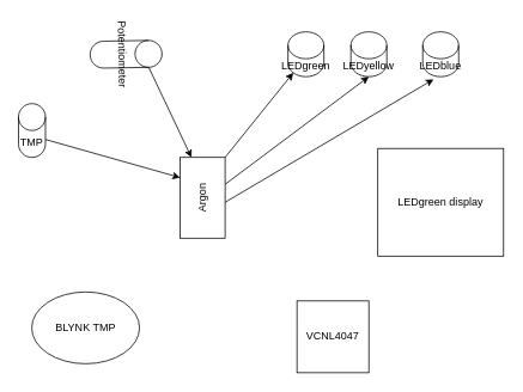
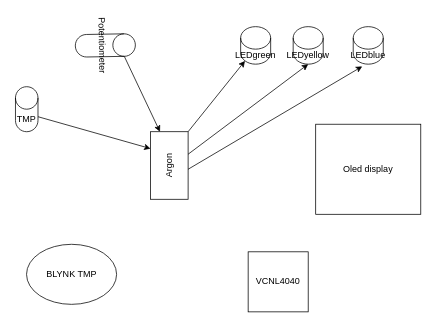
  <mxCell id="0" />
  <mxCell id="1" parent="0" />
  <mxCell id="2" value="Argon" style="rounded=0;whiteSpace=wrap;html=1;rotation=-90;" vertex="1" parent="1"><mxGeometry x="180" y="195" width="90" height="50" as="geometry" /></mxCell>
  <mxCell id="3" value="Potentiometer" style="shape=cylinder3;boundedLbl=1;backgroundOutline=1;size=15;rotation=89;textDirection=ltr;whiteSpace=wrap;html=1;verticalAlign=top;" vertex="1" parent="1"><mxGeometry x="124.74" y="20" width="30" height="80" as="geometry" /></mxCell>
  <mxCell id="4" value="LEDgreen" style="shape=cylinder3;whiteSpace=wrap;html=1;boundedLbl=1;backgroundOutline=1;size=15;" vertex="1" parent="1"><mxGeometry x="320" y="35" width="40" height="50" as="geometry" /></mxCell>
  <mxCell id="5" value="LEDyellow" style="shape=cylinder3;whiteSpace=wrap;html=1;boundedLbl=1;backgroundOutline=1;size=15;" vertex="1" parent="1"><mxGeometry x="390" y="35" width="40" height="50" as="geometry" /></mxCell>
  <mxCell id="6" value="LEDblue" style="shape=cylinder3;whiteSpace=wrap;html=1;boundedLbl=1;backgroundOutline=1;size=15;" vertex="1" parent="1"><mxGeometry x="470" y="35" width="40" height="50" as="geometry" /></mxCell>
- <mxCell id="7" value="LEDgreen display" style="rounded=0;whiteSpace=wrap;html=1;" vertex="1" parent="1"><mxGeometry x="420" y="165" width="140" height="120" as="geometry" /></mxCell>
- <mxCell id="8" value="VCNL4047" style="whiteSpace=wrap;html=1;aspect=fixed;" vertex="1" parent="1"><mxGeometry x="330" y="335" width="80" height="80" as="geometry" /></mxCell>
+ <mxCell id="7" value="Oled display" style="rounded=0;whiteSpace=wrap;html=1;" vertex="1" parent="1"><mxGeometry x="420" y="165" width="140" height="120" as="geometry" /></mxCell>
+ <mxCell id="8" value="VCNL4040" style="whiteSpace=wrap;html=1;aspect=fixed;" vertex="1" parent="1"><mxGeometry x="330" y="335" width="80" height="80" as="geometry" /></mxCell>
  <mxCell id="9" value="TMP" style="shape=cylinder3;whiteSpace=wrap;html=1;boundedLbl=1;backgroundOutline=1;size=15;" vertex="1" parent="1"><mxGeometry x="20" y="115" width="30" height="60" as="geometry" /></mxCell>
  <mxCell id="10" value="BLYNK TMP" style="ellipse;whiteSpace=wrap;html=1;" vertex="1" parent="1"><mxGeometry x="34.74" y="325" width="120" height="80" as="geometry" /></mxCell>
  <mxCell id="11" value="" style="endArrow=classic;html=1;rounded=0;entryX=1;entryY=0.25;entryDx=0;entryDy=0;exitX=1;exitY=0;exitDx=0;exitDy=15;exitPerimeter=0;" edge="1" parent="1" source="3" target="2"><mxGeometry width="50" height="50" relative="1" as="geometry"><mxPoint x="180" y="85" as="sourcePoint" /><mxPoint x="230" y="35" as="targetPoint" /></mxGeometry></mxCell>
  <mxCell id="12" value="" style="endArrow=classic;html=1;rounded=0;entryX=0.75;entryY=0;entryDx=0;entryDy=0;" edge="1" parent="1" target="2"><mxGeometry width="50" height="50" relative="1" as="geometry"><mxPoint x="50" y="155" as="sourcePoint" /><mxPoint x="198" y="195" as="targetPoint" /></mxGeometry></mxCell>
  <mxCell id="13" value="" style="endArrow=classic;html=1;rounded=0;entryX=0.145;entryY=1;entryDx=0;entryDy=-4.35;entryPerimeter=0;" edge="1" parent="1" target="4"><mxGeometry width="50" height="50" relative="1" as="geometry"><mxPoint x="250" y="175" as="sourcePoint" /><mxPoint x="300" y="125" as="targetPoint" /></mxGeometry></mxCell>
  <mxCell id="14" value="" style="endArrow=classic;html=1;rounded=0;entryX=0.5;entryY=1;entryDx=0;entryDy=0;entryPerimeter=0;" edge="1" parent="1" target="5"><mxGeometry width="50" height="50" relative="1" as="geometry"><mxPoint x="250" y="205" as="sourcePoint" /><mxPoint x="300" y="155" as="targetPoint" /></mxGeometry></mxCell>
  <mxCell id="15" value="" style="endArrow=classic;html=1;rounded=0;entryX=0.3;entryY=1.06;entryDx=0;entryDy=0;entryPerimeter=0;" edge="1" parent="1" target="6"><mxGeometry width="50" height="50" relative="1" as="geometry"><mxPoint x="250" y="225" as="sourcePoint" /><mxPoint x="300" y="175" as="targetPoint" /></mxGeometry></mxCell>
